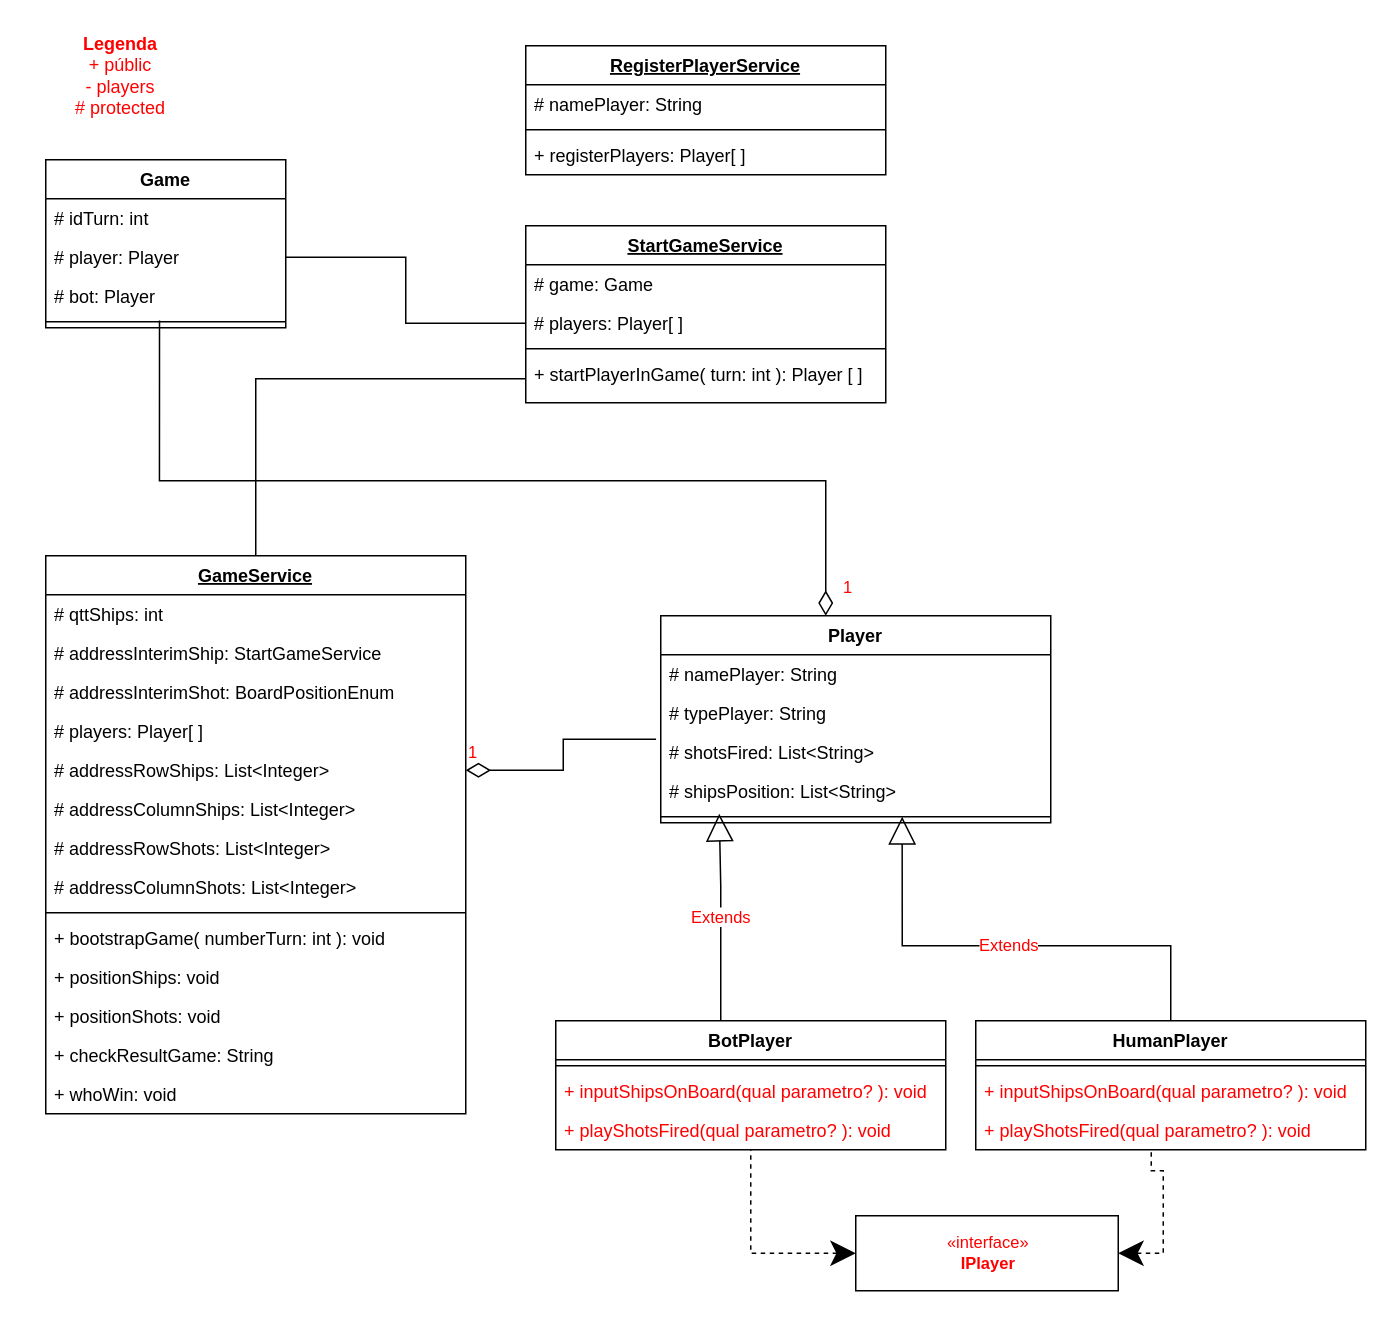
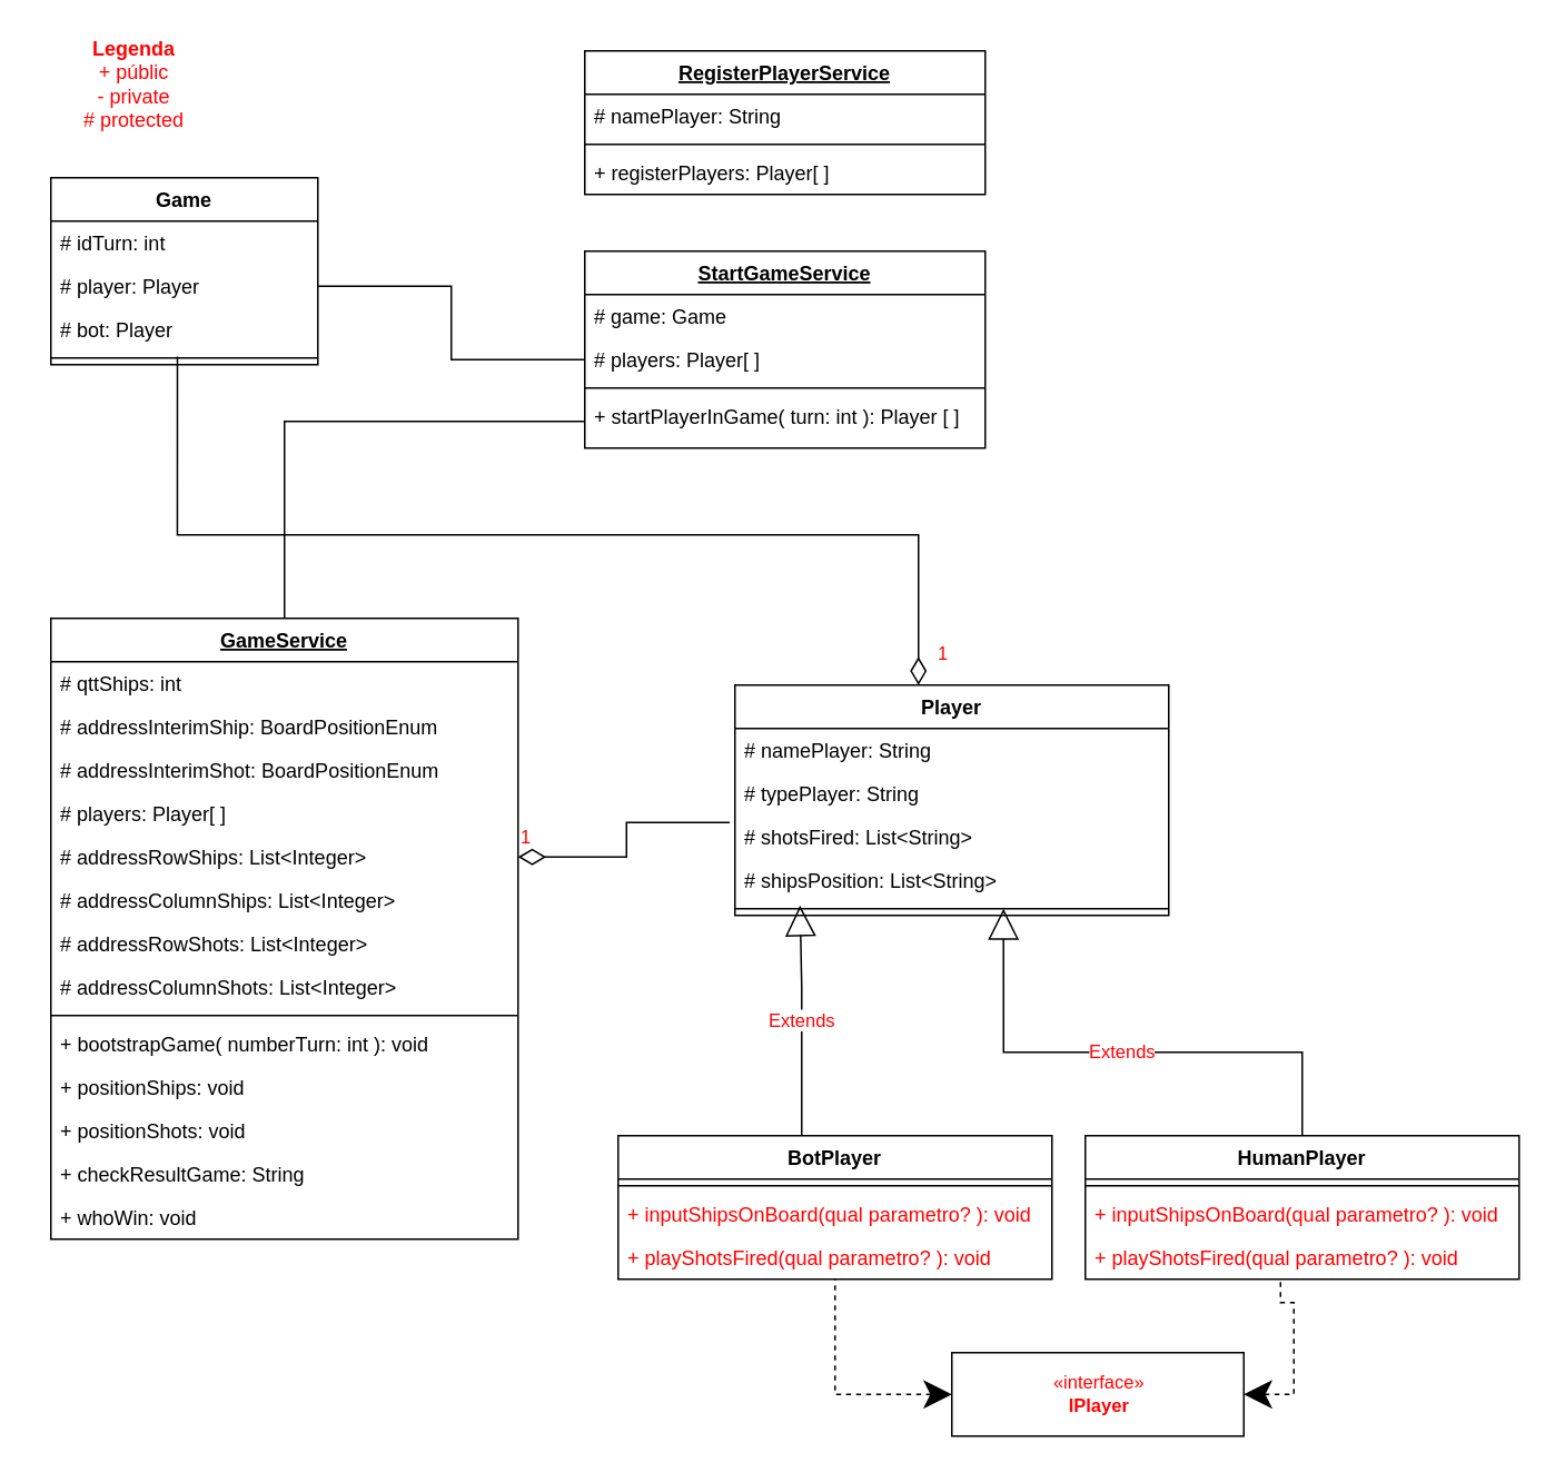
  <mxCell id="0" />
  <mxCell id="1" parent="0" />
  <mxCell id="2" style="edgeStyle=orthogonalEdgeStyle;shape=connector;rounded=0;jumpStyle=none;orthogonalLoop=1;jettySize=auto;html=1;labelBackgroundColor=default;fontFamily=Helvetica;fontSize=11;fontColor=#FF0000;startArrow=none;startFill=0;endArrow=none;startSize=14;endSize=12;strokeColor=default;endFill=0;" edge="1" parent="1" source="3" target="32"><mxGeometry relative="1" as="geometry" /></mxCell>
  <mxCell id="3" value="GameService" style="swimlane;fontStyle=5;align=center;verticalAlign=top;childLayout=stackLayout;horizontal=1;startSize=26;horizontalStack=0;resizeParent=1;resizeParentMax=0;resizeLast=0;collapsible=1;marginBottom=0;" vertex="1" parent="1"><mxGeometry x="30" y="370" width="280" height="372" as="geometry" /></mxCell>
  <mxCell id="4" value="# qttShips: int" style="text;strokeColor=none;fillColor=none;align=left;verticalAlign=top;spacingLeft=4;spacingRight=4;overflow=hidden;rotatable=0;points=[[0,0.5],[1,0.5]];portConstraint=eastwest;fontColor=#000000;" vertex="1" parent="3"><mxGeometry y="26" width="280" height="26" as="geometry" /></mxCell>
- <mxCell id="5" value="# addressInterimShip: StartGameService" style="text;strokeColor=none;fillColor=none;align=left;verticalAlign=top;spacingLeft=4;spacingRight=4;overflow=hidden;rotatable=0;points=[[0,0.5],[1,0.5]];portConstraint=eastwest;fontColor=#000000;" vertex="1" parent="3"><mxGeometry y="52" width="280" height="26" as="geometry" /></mxCell>
+ <mxCell id="5" value="# addressInterimShip: BoardPositionEnum" style="text;strokeColor=none;fillColor=none;align=left;verticalAlign=top;spacingLeft=4;spacingRight=4;overflow=hidden;rotatable=0;points=[[0,0.5],[1,0.5]];portConstraint=eastwest;fontColor=#000000;" vertex="1" parent="3"><mxGeometry y="52" width="280" height="26" as="geometry" /></mxCell>
  <mxCell id="6" value="# addressInterimShot: BoardPositionEnum" style="text;strokeColor=none;fillColor=none;align=left;verticalAlign=top;spacingLeft=4;spacingRight=4;overflow=hidden;rotatable=0;points=[[0,0.5],[1,0.5]];portConstraint=eastwest;fontColor=#000000;" vertex="1" parent="3"><mxGeometry y="78" width="280" height="26" as="geometry" /></mxCell>
  <mxCell id="7" value="# players: Player[ ]&#10;" style="text;strokeColor=none;fillColor=none;align=left;verticalAlign=top;spacingLeft=4;spacingRight=4;overflow=hidden;rotatable=0;points=[[0,0.5],[1,0.5]];portConstraint=eastwest;fontColor=#000000;" vertex="1" parent="3"><mxGeometry y="104" width="280" height="26" as="geometry" /></mxCell>
  <mxCell id="8" value="# addressRowShips: List&lt;Integer&gt;" style="text;strokeColor=none;fillColor=none;align=left;verticalAlign=top;spacingLeft=4;spacingRight=4;overflow=hidden;rotatable=0;points=[[0,0.5],[1,0.5]];portConstraint=eastwest;" vertex="1" parent="3"><mxGeometry y="130" width="280" height="26" as="geometry" /></mxCell>
  <mxCell id="9" value="# addressColumnShips: List&lt;Integer&gt;" style="text;strokeColor=none;fillColor=none;align=left;verticalAlign=top;spacingLeft=4;spacingRight=4;overflow=hidden;rotatable=0;points=[[0,0.5],[1,0.5]];portConstraint=eastwest;" vertex="1" parent="3"><mxGeometry y="156" width="280" height="26" as="geometry" /></mxCell>
  <mxCell id="10" value="# addressRowShots: List&lt;Integer&gt;" style="text;strokeColor=none;fillColor=none;align=left;verticalAlign=top;spacingLeft=4;spacingRight=4;overflow=hidden;rotatable=0;points=[[0,0.5],[1,0.5]];portConstraint=eastwest;fontColor=#000000;" vertex="1" parent="3"><mxGeometry y="182" width="280" height="26" as="geometry" /></mxCell>
  <mxCell id="11" value="# addressColumnShots: List&lt;Integer&gt;" style="text;strokeColor=none;fillColor=none;align=left;verticalAlign=top;spacingLeft=4;spacingRight=4;overflow=hidden;rotatable=0;points=[[0,0.5],[1,0.5]];portConstraint=eastwest;fontColor=#000000;" vertex="1" parent="3"><mxGeometry y="208" width="280" height="26" as="geometry" /></mxCell>
  <mxCell id="12" value="" style="line;strokeWidth=1;fillColor=none;align=left;verticalAlign=middle;spacingTop=-1;spacingLeft=3;spacingRight=3;rotatable=0;labelPosition=right;points=[];portConstraint=eastwest;" vertex="1" parent="3"><mxGeometry y="234" width="280" height="8" as="geometry" /></mxCell>
  <mxCell id="13" value="+ bootstrapGame( numberTurn: int ): void" style="text;strokeColor=none;fillColor=none;align=left;verticalAlign=top;spacingLeft=4;spacingRight=4;overflow=hidden;rotatable=0;points=[[0,0.5],[1,0.5]];portConstraint=eastwest;" vertex="1" parent="3"><mxGeometry y="242" width="280" height="26" as="geometry" /></mxCell>
  <mxCell id="14" value="+ positionShips: void" style="text;strokeColor=none;fillColor=none;align=left;verticalAlign=top;spacingLeft=4;spacingRight=4;overflow=hidden;rotatable=0;points=[[0,0.5],[1,0.5]];portConstraint=eastwest;fontColor=#000000;" vertex="1" parent="3"><mxGeometry y="268" width="280" height="26" as="geometry" /></mxCell>
  <mxCell id="15" value="+ positionShots: void" style="text;strokeColor=none;fillColor=none;align=left;verticalAlign=top;spacingLeft=4;spacingRight=4;overflow=hidden;rotatable=0;points=[[0,0.5],[1,0.5]];portConstraint=eastwest;fontColor=#000000;" vertex="1" parent="3"><mxGeometry y="294" width="280" height="26" as="geometry" /></mxCell>
  <mxCell id="16" value="+ checkResultGame: String" style="text;strokeColor=none;fillColor=none;align=left;verticalAlign=top;spacingLeft=4;spacingRight=4;overflow=hidden;rotatable=0;points=[[0,0.5],[1,0.5]];portConstraint=eastwest;fontColor=#000000;" vertex="1" parent="3"><mxGeometry y="320" width="280" height="26" as="geometry" /></mxCell>
  <mxCell id="17" value="+ whoWin: void" style="text;strokeColor=none;fillColor=none;align=left;verticalAlign=top;spacingLeft=4;spacingRight=4;overflow=hidden;rotatable=0;points=[[0,0.5],[1,0.5]];portConstraint=eastwest;fontColor=#000000;" vertex="1" parent="3"><mxGeometry y="346" width="280" height="26" as="geometry" /></mxCell>
- <mxCell id="18" value="&lt;font color=&quot;#ff0000&quot;&gt;&lt;b&gt;Legenda&lt;/b&gt;&lt;br&gt;+ públic&lt;br&gt;- players&lt;br&gt;# protected&lt;/font&gt;" style="text;html=1;strokeColor=none;fillColor=none;align=center;verticalAlign=middle;whiteSpace=wrap;rounded=0;" vertex="1" parent="1"><mxGeometry x="20" y="20" width="120" height="60" as="geometry" /></mxCell>
+ <mxCell id="18" value="&lt;font color=&quot;#ff0000&quot;&gt;&lt;b&gt;Legenda&lt;/b&gt;&lt;br&gt;+ públic&lt;br&gt;- private&lt;br&gt;# protected&lt;/font&gt;" style="text;html=1;strokeColor=none;fillColor=none;align=center;verticalAlign=middle;whiteSpace=wrap;rounded=0;" vertex="1" parent="1"><mxGeometry x="20" y="20" width="120" height="60" as="geometry" /></mxCell>
  <mxCell id="19" value="Game" style="swimlane;fontStyle=1;align=center;verticalAlign=top;childLayout=stackLayout;horizontal=1;startSize=26;horizontalStack=0;resizeParent=1;resizeParentMax=0;resizeLast=0;collapsible=1;marginBottom=0;fontColor=#000000;" vertex="1" parent="1"><mxGeometry x="30" y="106" width="160" height="112" as="geometry" /></mxCell>
  <mxCell id="20" value="# idTurn: int" style="text;strokeColor=none;fillColor=none;align=left;verticalAlign=top;spacingLeft=4;spacingRight=4;overflow=hidden;rotatable=0;points=[[0,0.5],[1,0.5]];portConstraint=eastwest;fontColor=#000000;" vertex="1" parent="19"><mxGeometry y="26" width="160" height="26" as="geometry" /></mxCell>
  <mxCell id="21" value="# player: Player" style="text;strokeColor=none;fillColor=none;align=left;verticalAlign=top;spacingLeft=4;spacingRight=4;overflow=hidden;rotatable=0;points=[[0,0.5],[1,0.5]];portConstraint=eastwest;fontColor=#000000;" vertex="1" parent="19"><mxGeometry y="52" width="160" height="26" as="geometry" /></mxCell>
  <mxCell id="22" value="# bot: Player" style="text;strokeColor=none;fillColor=none;align=left;verticalAlign=top;spacingLeft=4;spacingRight=4;overflow=hidden;rotatable=0;points=[[0,0.5],[1,0.5]];portConstraint=eastwest;fontColor=#000000;" vertex="1" parent="19"><mxGeometry y="78" width="160" height="26" as="geometry" /></mxCell>
  <mxCell id="23" value="" style="line;strokeWidth=1;fillColor=none;align=left;verticalAlign=middle;spacingTop=-1;spacingLeft=3;spacingRight=3;rotatable=0;labelPosition=right;points=[];portConstraint=eastwest;fontColor=#000000;" vertex="1" parent="19"><mxGeometry y="104" width="160" height="8" as="geometry" /></mxCell>
  <mxCell id="24" value="RegisterPlayerService" style="swimlane;fontStyle=5;align=center;verticalAlign=top;childLayout=stackLayout;horizontal=1;startSize=26;horizontalStack=0;resizeParent=1;resizeParentMax=0;resizeLast=0;collapsible=1;marginBottom=0;fontColor=#000000;" vertex="1" parent="1"><mxGeometry x="350" y="30" width="240" height="86" as="geometry" /></mxCell>
  <mxCell id="25" value="# namePlayer: String" style="text;strokeColor=none;fillColor=none;align=left;verticalAlign=top;spacingLeft=4;spacingRight=4;overflow=hidden;rotatable=0;points=[[0,0.5],[1,0.5]];portConstraint=eastwest;fontColor=#000000;" vertex="1" parent="24"><mxGeometry y="26" width="240" height="26" as="geometry" /></mxCell>
  <mxCell id="26" value="" style="line;strokeWidth=1;fillColor=none;align=left;verticalAlign=middle;spacingTop=-1;spacingLeft=3;spacingRight=3;rotatable=0;labelPosition=right;points=[];portConstraint=eastwest;fontColor=#000000;" vertex="1" parent="24"><mxGeometry y="52" width="240" height="8" as="geometry" /></mxCell>
  <mxCell id="27" value="+ registerPlayers: Player[ ]" style="text;strokeColor=none;fillColor=none;align=left;verticalAlign=top;spacingLeft=4;spacingRight=4;overflow=hidden;rotatable=0;points=[[0,0.5],[1,0.5]];portConstraint=eastwest;fontColor=#000000;" vertex="1" parent="24"><mxGeometry y="60" width="240" height="26" as="geometry" /></mxCell>
  <mxCell id="28" value="StartGameService" style="swimlane;fontStyle=5;align=center;verticalAlign=top;childLayout=stackLayout;horizontal=1;startSize=26;horizontalStack=0;resizeParent=1;resizeParentMax=0;resizeLast=0;collapsible=1;marginBottom=0;fontColor=#000000;" vertex="1" parent="1"><mxGeometry x="350" y="150" width="240" height="118" as="geometry" /></mxCell>
  <mxCell id="29" value="# game: Game" style="text;strokeColor=none;fillColor=none;align=left;verticalAlign=top;spacingLeft=4;spacingRight=4;overflow=hidden;rotatable=0;points=[[0,0.5],[1,0.5]];portConstraint=eastwest;fontColor=#000000;" vertex="1" parent="28"><mxGeometry y="26" width="240" height="26" as="geometry" /></mxCell>
  <mxCell id="30" value="# players: Player[ ]" style="text;strokeColor=none;fillColor=none;align=left;verticalAlign=top;spacingLeft=4;spacingRight=4;overflow=hidden;rotatable=0;points=[[0,0.5],[1,0.5]];portConstraint=eastwest;fontColor=#000000;" vertex="1" parent="28"><mxGeometry y="52" width="240" height="26" as="geometry" /></mxCell>
  <mxCell id="31" value="" style="line;strokeWidth=1;fillColor=none;align=left;verticalAlign=middle;spacingTop=-1;spacingLeft=3;spacingRight=3;rotatable=0;labelPosition=right;points=[];portConstraint=eastwest;fontColor=#000000;" vertex="1" parent="28"><mxGeometry y="78" width="240" height="8" as="geometry" /></mxCell>
  <mxCell id="32" value="+ startPlayerInGame( turn: int ): Player [ ]" style="text;strokeColor=none;fillColor=none;align=left;verticalAlign=top;spacingLeft=4;spacingRight=4;overflow=hidden;rotatable=0;points=[[0,0.5],[1,0.5]];portConstraint=eastwest;fontColor=#000000;" vertex="1" parent="28"><mxGeometry y="86" width="240" height="32" as="geometry" /></mxCell>
  <mxCell id="33" value="Player" style="swimlane;fontStyle=1;align=center;verticalAlign=top;childLayout=stackLayout;horizontal=1;startSize=26;horizontalStack=0;resizeParent=1;resizeParentMax=0;resizeLast=0;collapsible=1;marginBottom=0;fontColor=#000000;" vertex="1" parent="1"><mxGeometry x="440" y="410" width="260" height="138" as="geometry" /></mxCell>
  <mxCell id="34" value="# namePlayer: String" style="text;strokeColor=none;fillColor=none;align=left;verticalAlign=top;spacingLeft=4;spacingRight=4;overflow=hidden;rotatable=0;points=[[0,0.5],[1,0.5]];portConstraint=eastwest;fontColor=#000000;" vertex="1" parent="33"><mxGeometry y="26" width="260" height="26" as="geometry" /></mxCell>
  <mxCell id="35" value="# typePlayer: String" style="text;strokeColor=none;fillColor=none;align=left;verticalAlign=top;spacingLeft=4;spacingRight=4;overflow=hidden;rotatable=0;points=[[0,0.5],[1,0.5]];portConstraint=eastwest;fontColor=#000000;" vertex="1" parent="33"><mxGeometry y="52" width="260" height="26" as="geometry" /></mxCell>
  <mxCell id="36" value="# shotsFired: List&lt;String&gt;" style="text;strokeColor=none;fillColor=none;align=left;verticalAlign=top;spacingLeft=4;spacingRight=4;overflow=hidden;rotatable=0;points=[[0,0.5],[1,0.5]];portConstraint=eastwest;fontColor=#000000;" vertex="1" parent="33"><mxGeometry y="78" width="260" height="26" as="geometry" /></mxCell>
  <mxCell id="37" value="# shipsPosition: List&lt;String&gt;" style="text;strokeColor=none;fillColor=none;align=left;verticalAlign=top;spacingLeft=4;spacingRight=4;overflow=hidden;rotatable=0;points=[[0,0.5],[1,0.5]];portConstraint=eastwest;fontColor=#000000;" vertex="1" parent="33"><mxGeometry y="104" width="260" height="26" as="geometry" /></mxCell>
  <mxCell id="38" value="" style="line;strokeWidth=1;fillColor=none;align=left;verticalAlign=middle;spacingTop=-1;spacingLeft=3;spacingRight=3;rotatable=0;labelPosition=right;points=[];portConstraint=eastwest;fontColor=#000000;" vertex="1" parent="33"><mxGeometry y="130" width="260" height="8" as="geometry" /></mxCell>
  <mxCell id="39" value="BotPlayer" style="swimlane;fontStyle=1;align=center;verticalAlign=top;childLayout=stackLayout;horizontal=1;startSize=26;horizontalStack=0;resizeParent=1;resizeParentMax=0;resizeLast=0;collapsible=1;marginBottom=0;fontColor=#000000;" vertex="1" parent="1"><mxGeometry x="370" y="680" width="260" height="86" as="geometry" /></mxCell>
  <mxCell id="40" value="" style="line;strokeWidth=1;fillColor=none;align=left;verticalAlign=middle;spacingTop=-1;spacingLeft=3;spacingRight=3;rotatable=0;labelPosition=right;points=[];portConstraint=eastwest;fontColor=#000000;" vertex="1" parent="39"><mxGeometry y="26" width="260" height="8" as="geometry" /></mxCell>
  <mxCell id="41" value="+ inputShipsOnBoard(qual parametro? ): void" style="text;strokeColor=none;fillColor=none;align=left;verticalAlign=top;spacingLeft=4;spacingRight=4;overflow=hidden;rotatable=0;points=[[0,0.5],[1,0.5]];portConstraint=eastwest;fontColor=#FF0000;" vertex="1" parent="39"><mxGeometry y="34" width="260" height="26" as="geometry" /></mxCell>
  <mxCell id="42" value="+ playShotsFired(qual parametro? ): void" style="text;strokeColor=none;fillColor=none;align=left;verticalAlign=top;spacingLeft=4;spacingRight=4;overflow=hidden;rotatable=0;points=[[0,0.5],[1,0.5]];portConstraint=eastwest;fontColor=#FF0000;" vertex="1" parent="39"><mxGeometry y="60" width="260" height="26" as="geometry" /></mxCell>
  <mxCell id="43" value="Extends" style="endArrow=block;endSize=16;endFill=0;html=1;rounded=0;fontColor=#FF0000;entryX=0.15;entryY=1.076;entryDx=0;entryDy=0;entryPerimeter=0;" edge="1" parent="1" target="37"><mxGeometry width="160" relative="1" as="geometry"><mxPoint x="480" y="680" as="sourcePoint" /><mxPoint x="563" y="557" as="targetPoint" /><Array as="points"><mxPoint x="480" y="590" /></Array></mxGeometry></mxCell>
  <mxCell id="44" value="1" style="endArrow=none;html=1;endSize=12;startArrow=diamondThin;startSize=14;startFill=0;edgeStyle=orthogonalEdgeStyle;align=left;verticalAlign=bottom;rounded=0;fontColor=#FF0000;jumpStyle=none;entryX=0.474;entryY=0.397;entryDx=0;entryDy=0;entryPerimeter=0;endFill=0;" edge="1" parent="1" target="23"><mxGeometry x="-0.969" y="-10" relative="1" as="geometry"><mxPoint x="550" y="410" as="sourcePoint" /><mxPoint x="110" y="230" as="targetPoint" /><Array as="points"><mxPoint x="550" y="320" /><mxPoint x="106" y="320" /></Array><mxPoint as="offset" /></mxGeometry></mxCell>
  <mxCell id="45" value="1" style="endArrow=none;html=1;endSize=12;startArrow=diamondThin;startSize=14;startFill=0;edgeStyle=orthogonalEdgeStyle;align=left;verticalAlign=bottom;rounded=0;labelBackgroundColor=default;fontFamily=Helvetica;fontSize=11;fontColor=#FF0000;strokeColor=default;shape=connector;jumpStyle=none;entryX=-0.012;entryY=0.166;entryDx=0;entryDy=0;entryPerimeter=0;exitX=1;exitY=0.5;exitDx=0;exitDy=0;endFill=0;" edge="1" parent="1" source="8" target="36"><mxGeometry x="-1" y="3" relative="1" as="geometry"><mxPoint x="210" y="540" as="sourcePoint" /><mxPoint x="370" y="540" as="targetPoint" /></mxGeometry></mxCell>
  <mxCell id="46" value="HumanPlayer" style="swimlane;fontStyle=1;align=center;verticalAlign=top;childLayout=stackLayout;horizontal=1;startSize=26;horizontalStack=0;resizeParent=1;resizeParentMax=0;resizeLast=0;collapsible=1;marginBottom=0;fontColor=#000000;" vertex="1" parent="1"><mxGeometry x="650" y="680" width="260" height="86" as="geometry" /></mxCell>
  <mxCell id="47" value="" style="line;strokeWidth=1;fillColor=none;align=left;verticalAlign=middle;spacingTop=-1;spacingLeft=3;spacingRight=3;rotatable=0;labelPosition=right;points=[];portConstraint=eastwest;fontColor=#000000;" vertex="1" parent="46"><mxGeometry y="26" width="260" height="8" as="geometry" /></mxCell>
  <mxCell id="48" value="+ inputShipsOnBoard(qual parametro? ): void" style="text;strokeColor=none;fillColor=none;align=left;verticalAlign=top;spacingLeft=4;spacingRight=4;overflow=hidden;rotatable=0;points=[[0,0.5],[1,0.5]];portConstraint=eastwest;fontColor=#FF0000;" vertex="1" parent="46"><mxGeometry y="34" width="260" height="26" as="geometry" /></mxCell>
  <mxCell id="49" value="+ playShotsFired(qual parametro? ): void" style="text;strokeColor=none;fillColor=none;align=left;verticalAlign=top;spacingLeft=4;spacingRight=4;overflow=hidden;rotatable=0;points=[[0,0.5],[1,0.5]];portConstraint=eastwest;fontColor=#FF0000;" vertex="1" parent="46"><mxGeometry y="60" width="260" height="26" as="geometry" /></mxCell>
  <mxCell id="50" value="Extends" style="endArrow=block;endSize=16;endFill=0;html=1;rounded=0;labelBackgroundColor=default;fontFamily=Helvetica;fontSize=11;fontColor=#FF0000;strokeColor=default;shape=connector;jumpStyle=none;entryX=0.619;entryY=0.5;entryDx=0;entryDy=0;entryPerimeter=0;exitX=0.5;exitY=0;exitDx=0;exitDy=0;" edge="1" parent="1" source="46" target="38"><mxGeometry width="160" relative="1" as="geometry"><mxPoint x="500" y="700" as="sourcePoint" /><mxPoint x="660" y="700" as="targetPoint" /><Array as="points"><mxPoint x="780" y="630" /><mxPoint x="720" y="630" /><mxPoint x="601" y="630" /></Array></mxGeometry></mxCell>
  <mxCell id="51" style="edgeStyle=orthogonalEdgeStyle;shape=connector;rounded=0;jumpStyle=none;orthogonalLoop=1;jettySize=auto;html=1;labelBackgroundColor=default;fontFamily=Helvetica;fontSize=11;fontColor=#FF0000;startArrow=classic;startFill=1;endArrow=none;startSize=14;endSize=12;strokeColor=default;dashed=1;endFill=0;" edge="1" parent="1" source="53" target="42"><mxGeometry relative="1" as="geometry"><Array as="points"><mxPoint x="500" y="835" /></Array></mxGeometry></mxCell>
  <mxCell id="52" style="edgeStyle=orthogonalEdgeStyle;shape=connector;rounded=0;jumpStyle=none;orthogonalLoop=1;jettySize=auto;html=1;entryX=0.45;entryY=1.038;entryDx=0;entryDy=0;entryPerimeter=0;labelBackgroundColor=default;fontFamily=Helvetica;fontSize=11;fontColor=#FF0000;startArrow=classic;startFill=1;endArrow=none;startSize=14;endSize=12;strokeColor=default;exitX=1;exitY=0.5;exitDx=0;exitDy=0;dashed=1;endFill=0;" edge="1" parent="1" source="53" target="49"><mxGeometry relative="1" as="geometry" /></mxCell>
  <mxCell id="53" value="«interface»&lt;br&gt;&lt;b&gt;IPlayer&lt;/b&gt;" style="html=1;fontFamily=Helvetica;fontSize=11;fontColor=#FF0000;" vertex="1" parent="1"><mxGeometry x="570" y="810" width="175" height="50" as="geometry" /></mxCell>
  <mxCell id="54" style="edgeStyle=orthogonalEdgeStyle;shape=connector;rounded=0;jumpStyle=none;orthogonalLoop=1;jettySize=auto;html=1;entryX=0;entryY=0.5;entryDx=0;entryDy=0;labelBackgroundColor=default;fontFamily=Helvetica;fontSize=11;fontColor=#FF0000;startArrow=none;startFill=0;endArrow=none;endFill=0;startSize=14;endSize=12;strokeColor=default;" edge="1" parent="1" source="21" target="30"><mxGeometry relative="1" as="geometry" /></mxCell>
